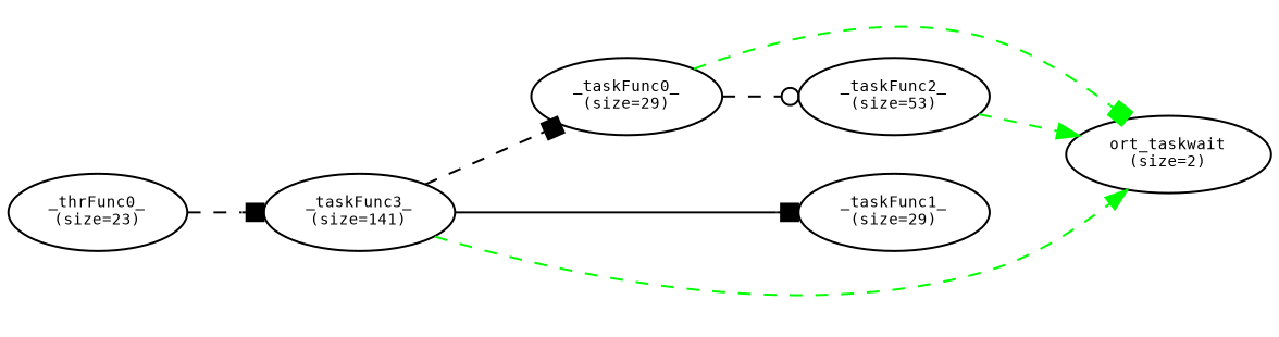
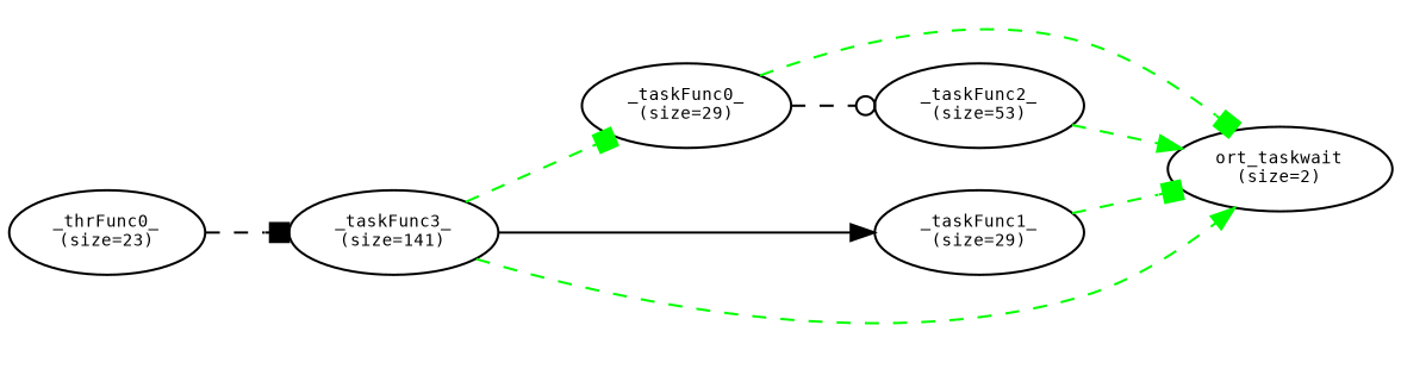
  digraph {
    fontname="DejaVu Sans Mono"
    rankdir=LR
    node [fontname="DejaVu Sans Mono" fontsize=7]
    edge [arrowhead=box fontname="DejaVu Sans Mono" style=dashed]
    n1 [label="_thrFunc0_\n(size=23)"]
    n2 [label="_taskFunc3_\n(size=141)"]
    n3 [label="_taskFunc0_\n(size=29)"]
    n4 [label="_taskFunc1_\n(size=29)"]
    n5 [label="ort_taskwait\n(size=2)"]
    n6 [label="_taskFunc2_\n(size=53)"]
    n1 -> n2
-   n2 -> n3
-   n2 -> n4 [style=solid]
+   n2 -> n3 [color=green]
+   n2 -> n4 [arrowhead=normal style=solid]
    n2 -> n5 [arrowhead=normal color=green]
    n3 -> n5 [color=green]
    n3 -> n6 [arrowhead=odot]
+   n4 -> n5 [color=green]
    n6 -> n5 [arrowhead=normal color=green]
  }
